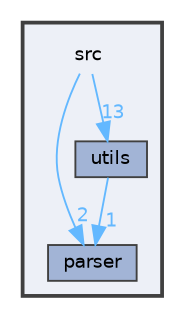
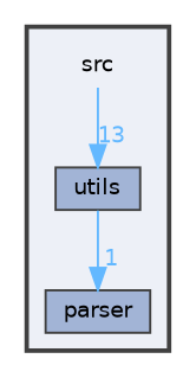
  digraph {
    compound=true
    node [fontname=Helvetica fontsize=10 shape=box color=grey25 fillcolor="#a2b4d6" style=filled]
    edge [color=steelblue1 fontcolor=steelblue1 fontname=Helvetica fontsize=10 labeldistance=1.5 labelfontname=Helvetica labelfontsize=10]
    n1 [height=0.2 label=src shape=plaintext width=0.4 color="" fillcolor="" style=""]
    n2 [height=0.2 label=parser width=0.4]
    n3 [height=0.2 label=utils width=0.4]
    subgraph cluster_1 {
      bgcolor="#edf0f7"
      fontname=Helvetica
      fontsize=10
      pencolor=grey25
      style="filled,bold"
      n1
      n2
      n3
    }
-   n1 -> n2 [headlabel=2]
    n1 -> n3 [headlabel=13]
    n3 -> n2 [headlabel=1]
  }
